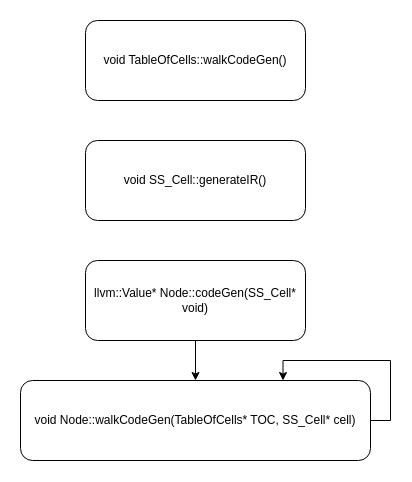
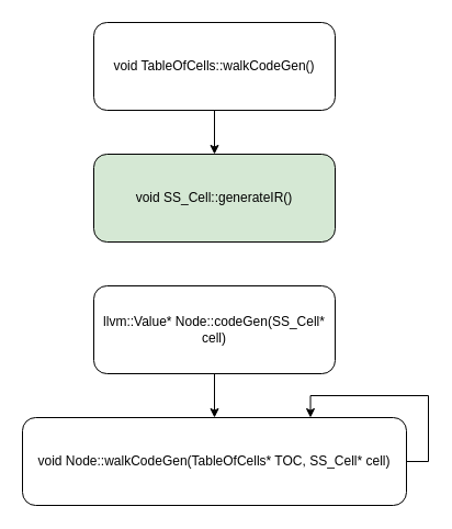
  <mxCell id="0" />
  <mxCell id="1" parent="0" />
  <mxCell id="2" style="edgeStyle=orthogonalEdgeStyle;rounded=0;orthogonalLoop=1;jettySize=auto;html=1;exitX=0.5;exitY=1;exitDx=0;exitDy=0;entryX=0.5;entryY=0;entryDx=0;entryDy=0;" edge="1" parent="1" source="3" target="4"><mxGeometry relative="1" as="geometry" /></mxCell>
- <mxCell id="3" value="llvm::Value* Node::codeGen(SS_Cell* void)" style="rounded=1;whiteSpace=wrap;html=1;" vertex="1" parent="1"><mxGeometry x="85" y="260" width="220" height="80" as="geometry" /></mxCell>
+ <mxCell id="3" value="llvm::Value* Node::codeGen(SS_Cell* cell)" style="rounded=1;whiteSpace=wrap;html=1;" vertex="1" parent="1"><mxGeometry x="85" y="260" width="220" height="80" as="geometry" /></mxCell>
  <mxCell id="4" value="void Node::walkCodeGen(TableOfCells* TOC, SS_Cell* cell)" style="rounded=1;whiteSpace=wrap;html=1;" vertex="1" parent="1"><mxGeometry x="20" y="380" width="350" height="80" as="geometry" /></mxCell>
- <mxCell id="5" value="void SS_Cell::generateIR()" style="rounded=1;whiteSpace=wrap;html=1;" vertex="1" parent="1"><mxGeometry x="85" y="140" width="220" height="80" as="geometry" /></mxCell>
+ <mxCell id="5" value="void SS_Cell::generateIR()" style="rounded=1;whiteSpace=wrap;html=1;fillColor=#d5e8d4;" vertex="1" parent="1"><mxGeometry x="85" y="140" width="220" height="80" as="geometry" /></mxCell>
+ <mxCell id="6" style="edgeStyle=orthogonalEdgeStyle;rounded=0;orthogonalLoop=1;jettySize=auto;html=1;exitX=0.5;exitY=1;exitDx=0;exitDy=0;entryX=0.5;entryY=0;entryDx=0;entryDy=0;" edge="1" parent="1" source="7" target="5"><mxGeometry relative="1" as="geometry" /></mxCell>
  <mxCell id="7" value="void TableOfCells::walkCodeGen()" style="rounded=1;whiteSpace=wrap;html=1;" vertex="1" parent="1"><mxGeometry x="85" y="20" width="220" height="80" as="geometry" /></mxCell>
  <mxCell id="8" style="edgeStyle=orthogonalEdgeStyle;rounded=0;orthogonalLoop=1;jettySize=auto;html=1;exitX=1;exitY=0.5;exitDx=0;exitDy=0;entryX=0.75;entryY=0;entryDx=0;entryDy=0;" edge="1" parent="1" source="4" target="4"><mxGeometry relative="1" as="geometry"><Array as="points"><mxPoint x="390" y="420" /><mxPoint x="390" y="360" /><mxPoint x="283" y="360" /></Array></mxGeometry></mxCell>
